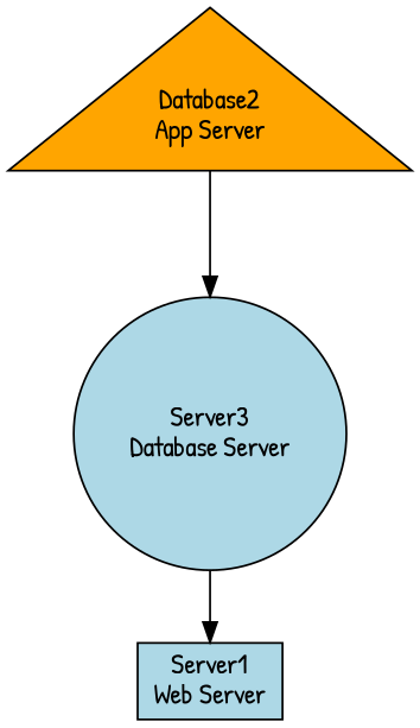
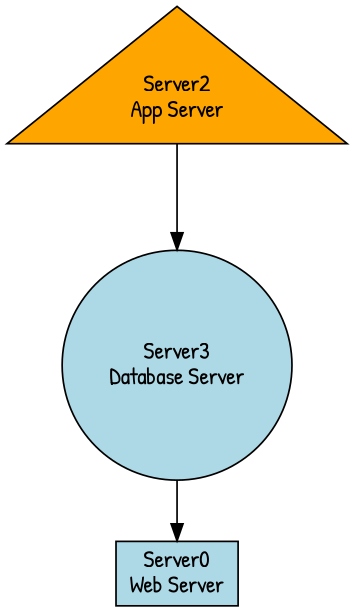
  digraph {
    fontname="Patrick Hand"
    node [fillcolor=lightblue fontname="Patrick Hand" style=filled]
    edge [fontname="Patrick Hand"]
-   n1 [label="Server1\nWeb Server" shape=box]
-   n2 [fillcolor=orange label="Database2\nApp Server" shape=triangle]
+   n1 [label="Server0\nWeb Server" shape=box]
+   n2 [fillcolor=orange label="Server2\nApp Server" shape=triangle]
    n3 [label="Server3\nDatabase Server" shape=circle]
    n2 -> n3
    n3 -> n1
  }
